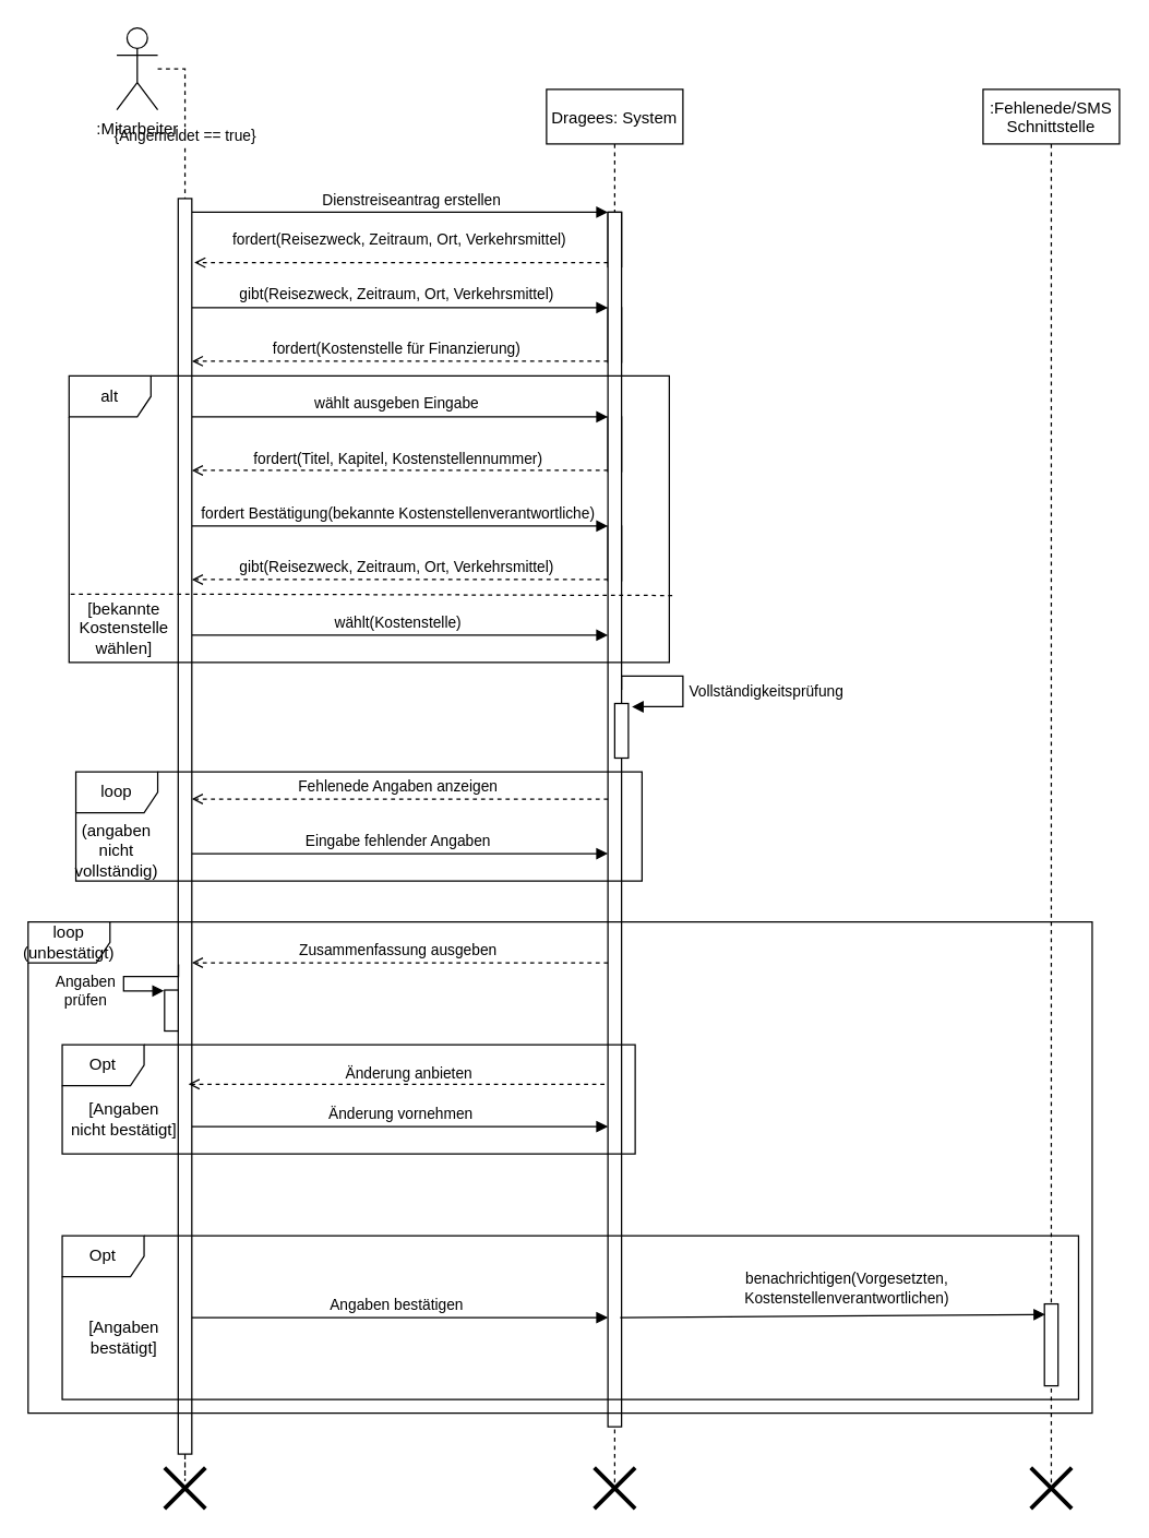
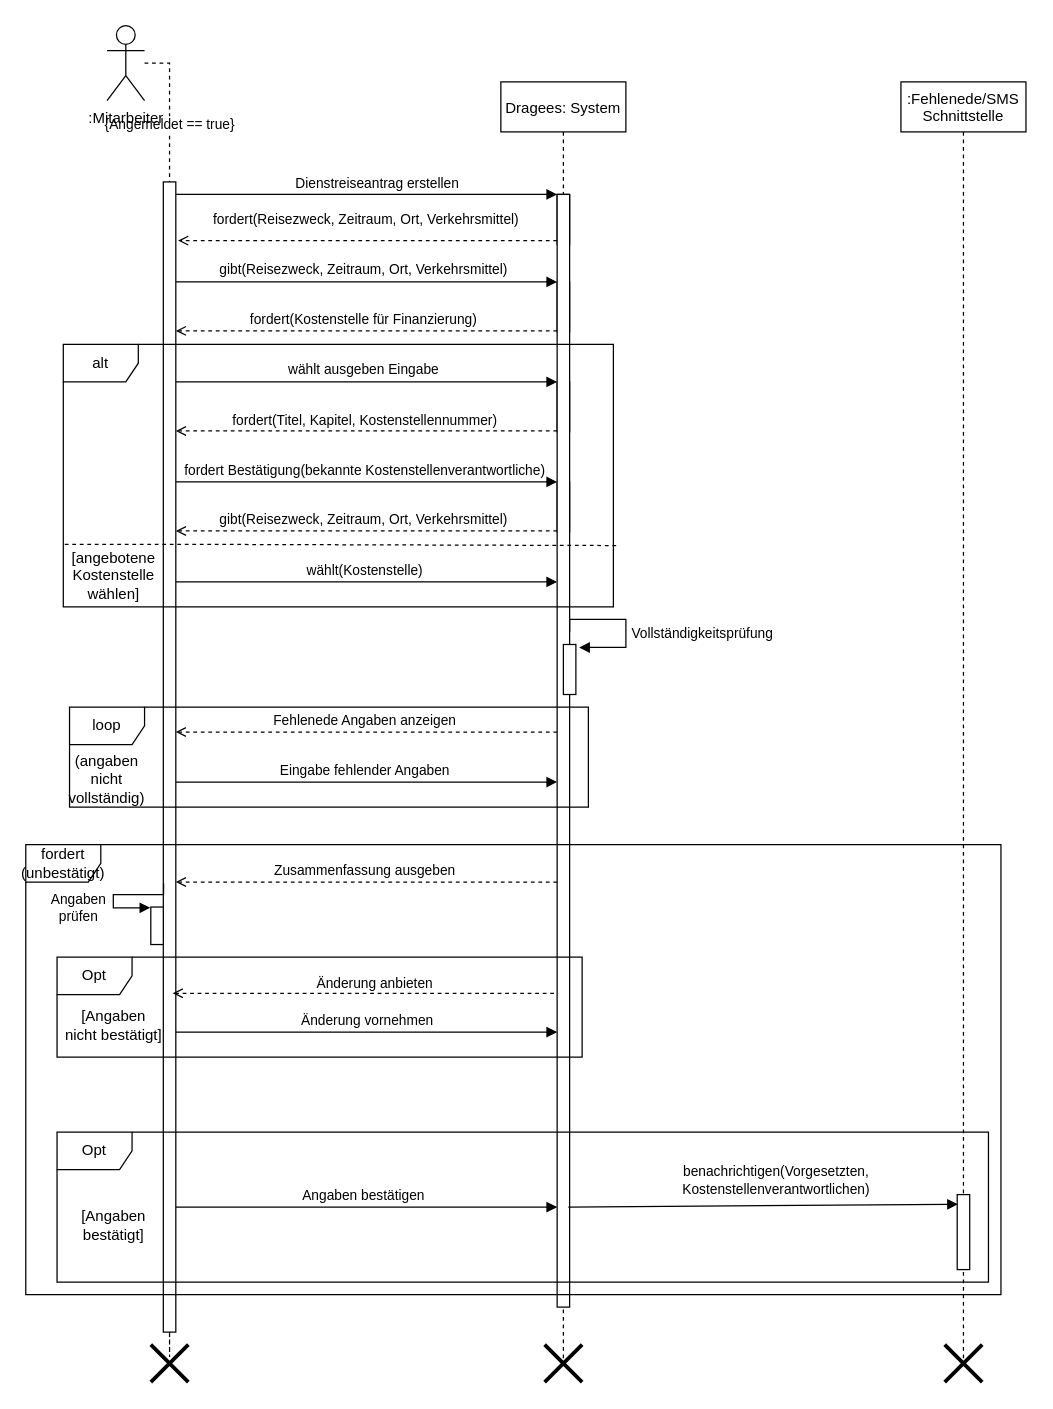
  <mxCell id="0" />
  <mxCell id="1" parent="0" />
  <mxCell id="2" value="Dragees: System" style="shape=umlLifeline;perimeter=lifelinePerimeter;container=1;collapsible=0;recursiveResize=0;rounded=0;shadow=0;strokeWidth=1;" parent="1" vertex="1"><mxGeometry x="400" y="65" width="100" height="1030" as="geometry" /></mxCell>
  <mxCell id="3" value="" style="points=[];perimeter=orthogonalPerimeter;rounded=0;shadow=0;strokeWidth=1;" parent="2" vertex="1"><mxGeometry x="45" y="90" width="10" height="40" as="geometry" /></mxCell>
  <mxCell id="4" value="" style="points=[];perimeter=orthogonalPerimeter;rounded=0;shadow=0;strokeWidth=1;" vertex="1" parent="2"><mxGeometry x="45" y="160" width="10" height="40" as="geometry" /></mxCell>
  <mxCell id="5" style="edgeStyle=orthogonalEdgeStyle;rounded=0;orthogonalLoop=1;jettySize=auto;html=1;endArrow=block;endFill=1;" edge="1" parent="2" target="4"><mxGeometry relative="1" as="geometry"><mxPoint x="-260" y="160.0" as="sourcePoint" /><Array as="points"><mxPoint x="-20" y="160" /><mxPoint x="-20" y="160" /></Array></mxGeometry></mxCell>
  <mxCell id="6" style="rounded=0;orthogonalLoop=1;jettySize=auto;html=1;endArrow=open;endFill=0;entryX=1.005;entryY=0.082;entryDx=0;entryDy=0;entryPerimeter=0;dashed=1;" edge="1" parent="2" source="4"><mxGeometry relative="1" as="geometry"><mxPoint x="-259.95" y="199.2" as="targetPoint" /></mxGeometry></mxCell>
  <mxCell id="7" value="" style="points=[];perimeter=orthogonalPerimeter;rounded=0;shadow=0;strokeWidth=1;" vertex="1" parent="2"><mxGeometry x="45" y="240" width="10" height="40" as="geometry" /></mxCell>
  <mxCell id="8" style="edgeStyle=orthogonalEdgeStyle;rounded=0;orthogonalLoop=1;jettySize=auto;html=1;endArrow=block;endFill=1;" edge="1" parent="2" target="7"><mxGeometry relative="1" as="geometry"><mxPoint x="-260" y="240.0" as="sourcePoint" /><Array as="points"><mxPoint x="-20" y="240" /><mxPoint x="-20" y="240" /></Array></mxGeometry></mxCell>
  <mxCell id="9" style="rounded=0;orthogonalLoop=1;jettySize=auto;html=1;endArrow=open;endFill=0;entryX=1.005;entryY=0.082;entryDx=0;entryDy=0;entryPerimeter=0;dashed=1;" edge="1" parent="2" source="7"><mxGeometry relative="1" as="geometry"><mxPoint x="-259.95" y="279.2" as="targetPoint" /></mxGeometry></mxCell>
  <mxCell id="10" value="&lt;div&gt;fordert(Titel, Kapitel, Kostenstellennummer)&lt;/div&gt;" style="edgeLabel;html=1;align=center;verticalAlign=middle;resizable=0;points=[];" vertex="1" connectable="0" parent="9"><mxGeometry x="0.276" relative="1" as="geometry"><mxPoint x="40" y="-9" as="offset" /></mxGeometry></mxCell>
  <mxCell id="11" value="" style="points=[];perimeter=orthogonalPerimeter;rounded=0;shadow=0;strokeWidth=1;" vertex="1" parent="2"><mxGeometry x="45" y="320" width="10" height="40" as="geometry" /></mxCell>
  <mxCell id="12" style="edgeStyle=orthogonalEdgeStyle;rounded=0;orthogonalLoop=1;jettySize=auto;html=1;endArrow=block;endFill=1;" edge="1" parent="2" target="11"><mxGeometry relative="1" as="geometry"><mxPoint x="-260" y="320.0" as="sourcePoint" /><Array as="points"><mxPoint x="-20" y="320" /><mxPoint x="-20" y="320" /></Array></mxGeometry></mxCell>
  <mxCell id="13" value="fordert Bestätigung(bekannte Kostenstellenverantwortliche)" style="edgeLabel;html=1;align=center;verticalAlign=middle;resizable=0;points=[];" vertex="1" connectable="0" parent="12"><mxGeometry x="-0.122" y="3" relative="1" as="geometry"><mxPoint x="16" y="-7" as="offset" /></mxGeometry></mxCell>
  <mxCell id="14" style="rounded=0;orthogonalLoop=1;jettySize=auto;html=1;endArrow=open;endFill=0;entryX=1.005;entryY=0.082;entryDx=0;entryDy=0;entryPerimeter=0;dashed=1;" edge="1" parent="2" source="11"><mxGeometry relative="1" as="geometry"><mxPoint x="-259.95" y="359.2" as="targetPoint" /></mxGeometry></mxCell>
  <mxCell id="15" value="" style="points=[];perimeter=orthogonalPerimeter;rounded=0;shadow=0;strokeWidth=1;" vertex="1" parent="2"><mxGeometry x="45" y="90" width="10" height="890" as="geometry" /></mxCell>
  <mxCell id="16" style="edgeStyle=orthogonalEdgeStyle;rounded=0;orthogonalLoop=1;jettySize=auto;html=1;endArrow=block;endFill=1;" edge="1" parent="2" target="15"><mxGeometry relative="1" as="geometry"><mxPoint x="-260" y="400.0" as="sourcePoint" /><Array as="points"><mxPoint x="-20" y="400" /><mxPoint x="-20" y="400" /></Array></mxGeometry></mxCell>
  <mxCell id="17" value="&lt;div&gt;wählt(Kostenstelle)&lt;/div&gt;" style="edgeLabel;html=1;align=center;verticalAlign=middle;resizable=0;points=[];" vertex="1" connectable="0" parent="16"><mxGeometry x="-0.025" y="3" relative="1" as="geometry"><mxPoint x="1" y="-7" as="offset" /></mxGeometry></mxCell>
  <mxCell id="18" style="rounded=0;orthogonalLoop=1;jettySize=auto;html=1;endArrow=open;endFill=0;dashed=1;" edge="1" parent="2"><mxGeometry relative="1" as="geometry"><mxPoint x="-260" y="520" as="targetPoint" /><mxPoint x="45" y="520" as="sourcePoint" /><Array as="points"><mxPoint x="-120" y="520" /></Array></mxGeometry></mxCell>
  <mxCell id="19" value="Fehlenede Angaben anzeigen" style="edgeLabel;html=1;align=center;verticalAlign=middle;resizable=0;points=[];" vertex="1" connectable="0" parent="18"><mxGeometry x="0.212" relative="1" as="geometry"><mxPoint x="30" y="-10" as="offset" /></mxGeometry></mxCell>
  <mxCell id="20" style="edgeStyle=orthogonalEdgeStyle;rounded=0;orthogonalLoop=1;jettySize=auto;html=1;endArrow=block;endFill=1;" edge="1" parent="2"><mxGeometry relative="1" as="geometry"><mxPoint x="-260" y="560.0" as="sourcePoint" /><Array as="points"><mxPoint x="-20" y="560" /><mxPoint x="-20" y="560" /></Array><mxPoint x="45" y="560" as="targetPoint" /></mxGeometry></mxCell>
  <mxCell id="21" value="Eingabe fehlender Angaben" style="edgeLabel;html=1;align=center;verticalAlign=middle;resizable=0;points=[];" vertex="1" connectable="0" parent="20"><mxGeometry x="0.019" relative="1" as="geometry"><mxPoint x="-5" y="-10" as="offset" /></mxGeometry></mxCell>
  <mxCell id="22" value="" style="points=[];perimeter=orthogonalPerimeter;rounded=0;shadow=0;strokeWidth=1;" vertex="1" parent="2"><mxGeometry x="50" y="450" width="10" height="40" as="geometry" /></mxCell>
  <mxCell id="23" value=":Fehlenede/SMS&#10;Schnittstelle" style="shape=umlLifeline;perimeter=lifelinePerimeter;container=1;collapsible=0;recursiveResize=0;rounded=0;shadow=0;strokeWidth=1;" parent="1" vertex="1"><mxGeometry x="720" y="65" width="100" height="1030" as="geometry" /></mxCell>
  <mxCell id="24" value="" style="points=[];perimeter=orthogonalPerimeter;rounded=0;shadow=0;strokeWidth=1;" vertex="1" parent="23"><mxGeometry x="45" y="890" width="10" height="60" as="geometry" /></mxCell>
  <mxCell id="25" style="rounded=0;orthogonalLoop=1;jettySize=auto;html=1;endArrow=block;endFill=1;edgeStyle=orthogonalEdgeStyle;entryX=1.26;entryY=0.06;entryDx=0;entryDy=0;entryPerimeter=0;" edge="1" parent="23" target="22"><mxGeometry relative="1" as="geometry"><mxPoint x="-265" y="440.0" as="sourcePoint" /><Array as="points"><mxPoint x="-265" y="430" /><mxPoint x="-220" y="430" /><mxPoint x="-220" y="452" /></Array><mxPoint x="-80" y="440" as="targetPoint" /></mxGeometry></mxCell>
  <mxCell id="26" value="Vollständigkeitsprüfung" style="edgeLabel;html=1;align=center;verticalAlign=middle;resizable=0;points=[];" vertex="1" connectable="0" parent="25"><mxGeometry x="0.01" relative="1" as="geometry"><mxPoint x="60" y="7" as="offset" /></mxGeometry></mxCell>
  <mxCell id="27" value="{Angemeldet == true}" style="edgeStyle=orthogonalEdgeStyle;rounded=0;orthogonalLoop=1;jettySize=auto;html=1;endArrow=none;endFill=0;dashed=1;" edge="1" parent="1" source="28" target="32"><mxGeometry x="0.2" relative="1" as="geometry"><mxPoint as="offset" /></mxGeometry></mxCell>
  <mxCell id="28" value="&lt;div&gt;:Mitarbeiter&lt;/div&gt;&lt;div&gt;&lt;br&gt;&lt;/div&gt;" style="shape=umlActor;verticalLabelPosition=bottom;verticalAlign=top;html=1;outlineConnect=0;" vertex="1" parent="1"><mxGeometry x="85" y="20" width="30" height="60" as="geometry" /></mxCell>
  <mxCell id="29" style="edgeStyle=orthogonalEdgeStyle;rounded=0;orthogonalLoop=1;jettySize=auto;html=1;endArrow=block;endFill=1;" edge="1" parent="1" source="32" target="3"><mxGeometry relative="1" as="geometry"><Array as="points"><mxPoint x="380" y="155" /><mxPoint x="380" y="155" /></Array></mxGeometry></mxCell>
  <mxCell id="30" value="Dienstreiseantrag erstellen" style="edgeLabel;html=1;align=center;verticalAlign=middle;resizable=0;points=[];" vertex="1" connectable="0" parent="29"><mxGeometry x="-0.25" y="2" relative="1" as="geometry"><mxPoint x="46" y="-8" as="offset" /></mxGeometry></mxCell>
  <mxCell id="31" style="edgeStyle=orthogonalEdgeStyle;rounded=0;orthogonalLoop=1;jettySize=auto;html=1;dashed=1;endArrow=none;endFill=0;" edge="1" parent="1" source="32" target="35"><mxGeometry relative="1" as="geometry" /></mxCell>
  <mxCell id="32" value="" style="points=[];perimeter=orthogonalPerimeter;rounded=0;shadow=0;strokeWidth=1;" vertex="1" parent="1"><mxGeometry x="130" y="145" width="10" height="920" as="geometry" /></mxCell>
  <mxCell id="33" style="rounded=0;orthogonalLoop=1;jettySize=auto;html=1;endArrow=open;endFill=0;entryX=1.186;entryY=0.051;entryDx=0;entryDy=0;entryPerimeter=0;dashed=1;edgeStyle=orthogonalEdgeStyle;" edge="1" parent="1" source="3" target="32"><mxGeometry relative="1" as="geometry"><mxPoint x="135" y="205" as="targetPoint" /><Array as="points"><mxPoint x="440" y="192" /><mxPoint x="440" y="192" /></Array></mxGeometry></mxCell>
  <mxCell id="34" value="fordert(Reisezweck, Zeitraum, Ort, Verkehrsmittel) " style="edgeLabel;html=1;align=center;verticalAlign=middle;resizable=0;points=[];" vertex="1" connectable="0" parent="33"><mxGeometry x="0.137" relative="1" as="geometry"><mxPoint x="18" y="-17" as="offset" /></mxGeometry></mxCell>
  <mxCell id="35" value="" style="shape=umlDestroy;whiteSpace=wrap;html=1;strokeWidth=3;" vertex="1" parent="1"><mxGeometry x="120" y="1075" width="30" height="30" as="geometry" /></mxCell>
  <mxCell id="36" value="" style="shape=umlDestroy;whiteSpace=wrap;html=1;strokeWidth=3;" vertex="1" parent="1"><mxGeometry x="435" y="1075" width="30" height="30" as="geometry" /></mxCell>
  <mxCell id="37" value="" style="shape=umlDestroy;whiteSpace=wrap;html=1;strokeWidth=3;" vertex="1" parent="1"><mxGeometry x="755" y="1075" width="30" height="30" as="geometry" /></mxCell>
  <mxCell id="38" style="rounded=0;orthogonalLoop=1;jettySize=auto;html=1;endArrow=block;endFill=1;entryX=0.059;entryY=0.128;entryDx=0;entryDy=0;entryPerimeter=0;" edge="1" parent="1" target="24"><mxGeometry relative="1" as="geometry"><mxPoint x="454" y="965" as="sourcePoint" /></mxGeometry></mxCell>
  <mxCell id="39" value="benachrichtigen(Vorgesetzten,&lt;br&gt;Kostenstellenverantwortlichen)" style="edgeLabel;html=1;align=center;verticalAlign=middle;resizable=0;points=[];" vertex="1" connectable="0" parent="38"><mxGeometry x="-0.152" y="1" relative="1" as="geometry"><mxPoint x="34" y="-20" as="offset" /></mxGeometry></mxCell>
  <mxCell id="40" value="&lt;div&gt;alt&lt;/div&gt;" style="shape=umlFrame;whiteSpace=wrap;html=1;gradientColor=none;swimlaneFillColor=none;shadow=0;sketch=0;" vertex="1" parent="1"><mxGeometry x="50" y="275" width="440" height="210" as="geometry" /></mxCell>
  <mxCell id="41" value="gibt(Reisezweck, Zeitraum, Ort, Verkehrsmittel) " style="edgeLabel;html=1;align=center;verticalAlign=middle;resizable=0;points=[];" vertex="1" connectable="0" parent="1"><mxGeometry x="289.999" y="214.998" as="geometry" /></mxCell>
  <mxCell id="42" value="fordert(Kostenstelle für Finanzierung)" style="edgeLabel;html=1;align=center;verticalAlign=middle;resizable=0;points=[];" vertex="1" connectable="0" parent="1"><mxGeometry x="289.999" y="254.998" as="geometry" /></mxCell>
  <mxCell id="43" value="wählt ausgeben Eingabe" style="edgeLabel;html=1;align=center;verticalAlign=middle;resizable=0;points=[];" vertex="1" connectable="0" parent="1"><mxGeometry x="289.999" y="294.998" as="geometry" /></mxCell>
  <mxCell id="44" value="gibt(Reisezweck, Zeitraum, Ort, Verkehrsmittel) " style="edgeLabel;html=1;align=center;verticalAlign=middle;resizable=0;points=[];" vertex="1" connectable="0" parent="1"><mxGeometry x="289.999" y="414.998" as="geometry" /></mxCell>
  <mxCell id="45" style="rounded=0;orthogonalLoop=1;jettySize=auto;html=1;endArrow=none;endFill=0;dashed=1;exitX=1.005;exitY=0.766;exitDx=0;exitDy=0;exitPerimeter=0;" edge="1" parent="1" source="40"><mxGeometry relative="1" as="geometry"><mxPoint x="50" y="435" as="targetPoint" /><mxPoint x="355" y="435" as="sourcePoint" /><Array as="points"><mxPoint x="190" y="435" /></Array></mxGeometry></mxCell>
- <mxCell id="46" value="[bekannte&lt;br&gt;Kostenstelle&lt;br&gt;wählen]" style="text;html=1;align=center;verticalAlign=middle;resizable=0;points=[];autosize=1;strokeColor=none;fillColor=none;" vertex="1" parent="1"><mxGeometry x="50" y="435" width="80" height="50" as="geometry" /></mxCell>
+ <mxCell id="46" value="[angebotene&lt;br&gt;Kostenstelle&lt;br&gt;wählen]" style="text;html=1;align=center;verticalAlign=middle;resizable=0;points=[];autosize=1;strokeColor=none;fillColor=none;" vertex="1" parent="1"><mxGeometry x="50" y="435" width="80" height="50" as="geometry" /></mxCell>
  <mxCell id="47" style="rounded=0;orthogonalLoop=1;jettySize=auto;html=1;endArrow=open;endFill=0;entryX=1.005;entryY=0.082;entryDx=0;entryDy=0;entryPerimeter=0;dashed=1;" edge="1" parent="1"><mxGeometry relative="1" as="geometry"><mxPoint x="140.05" y="705" as="targetPoint" /><mxPoint x="445" y="705" as="sourcePoint" /></mxGeometry></mxCell>
  <mxCell id="48" value="Zusammenfassung ausgeben" style="edgeLabel;html=1;align=center;verticalAlign=middle;resizable=0;points=[];" vertex="1" connectable="0" parent="47"><mxGeometry x="0.16" relative="1" as="geometry"><mxPoint x="22" y="-10" as="offset" /></mxGeometry></mxCell>
  <mxCell id="49" style="edgeStyle=orthogonalEdgeStyle;rounded=0;orthogonalLoop=1;jettySize=auto;html=1;endArrow=block;endFill=1;" edge="1" parent="1"><mxGeometry relative="1" as="geometry"><mxPoint x="140" y="825.01" as="sourcePoint" /><Array as="points"><mxPoint x="380" y="825.01" /><mxPoint x="380" y="825.01" /></Array><mxPoint x="445" y="825.01" as="targetPoint" /></mxGeometry></mxCell>
  <mxCell id="50" value="Änderung vornehmen" style="edgeLabel;html=1;align=center;verticalAlign=middle;resizable=0;points=[];" vertex="1" connectable="0" parent="49"><mxGeometry x="-0.397" y="2" relative="1" as="geometry"><mxPoint x="61" y="-8" as="offset" /></mxGeometry></mxCell>
  <mxCell id="51" style="rounded=0;orthogonalLoop=1;jettySize=auto;html=1;endArrow=open;endFill=0;entryX=1.005;entryY=0.082;entryDx=0;entryDy=0;entryPerimeter=0;dashed=1;" edge="1" parent="1"><mxGeometry relative="1" as="geometry"><mxPoint x="137.52" y="794" as="targetPoint" /><mxPoint x="442.47" y="794" as="sourcePoint" /></mxGeometry></mxCell>
  <mxCell id="52" value="&lt;div&gt;Änderung anbieten&lt;/div&gt;" style="edgeLabel;html=1;align=center;verticalAlign=middle;resizable=0;points=[];" vertex="1" connectable="0" parent="51"><mxGeometry x="-0.057" y="-2" relative="1" as="geometry"><mxPoint y="-7" as="offset" /></mxGeometry></mxCell>
  <mxCell id="53" style="edgeStyle=orthogonalEdgeStyle;rounded=0;orthogonalLoop=1;jettySize=auto;html=1;endArrow=block;endFill=1;" edge="1" parent="1"><mxGeometry relative="1" as="geometry"><mxPoint x="140" y="965.02" as="sourcePoint" /><Array as="points"><mxPoint x="380" y="965.02" /><mxPoint x="380" y="965.02" /></Array><mxPoint x="445" y="965.02" as="targetPoint" /></mxGeometry></mxCell>
  <mxCell id="54" value="Angaben bestätigen " style="edgeLabel;html=1;align=center;verticalAlign=middle;resizable=0;points=[];" vertex="1" connectable="0" parent="53"><mxGeometry x="0.357" relative="1" as="geometry"><mxPoint x="-57" y="-10" as="offset" /></mxGeometry></mxCell>
  <mxCell id="55" value="&lt;div&gt;&lt;br&gt;&lt;/div&gt;&lt;div&gt;&lt;br&gt;&lt;/div&gt;&lt;div&gt;&lt;br&gt;&lt;/div&gt;&lt;div&gt;&lt;br&gt;&lt;/div&gt;&lt;div&gt;loop&lt;/div&gt;&lt;div&gt;&lt;br&gt;&lt;/div&gt;&lt;div&gt; (angaben nicht vollständig)&lt;/div&gt;" style="shape=umlFrame;whiteSpace=wrap;html=1;gradientColor=none;swimlaneFillColor=none;shadow=0;sketch=0;" vertex="1" parent="1"><mxGeometry x="55" y="565" width="415" height="80" as="geometry" /></mxCell>
  <mxCell id="56" value="" style="points=[];perimeter=orthogonalPerimeter;rounded=0;shadow=0;strokeWidth=1;" vertex="1" parent="1"><mxGeometry x="120" y="725" width="10" height="30" as="geometry" /></mxCell>
  <mxCell id="57" style="rounded=0;orthogonalLoop=1;jettySize=auto;html=1;endArrow=block;endFill=1;edgeStyle=orthogonalEdgeStyle;entryX=-0.042;entryY=0.02;entryDx=0;entryDy=0;entryPerimeter=0;exitX=0.023;exitY=0.61;exitDx=0;exitDy=0;exitPerimeter=0;" edge="1" parent="1" target="56" source="32"><mxGeometry relative="1" as="geometry"><mxPoint x="125" y="715" as="sourcePoint" /><Array as="points"><mxPoint x="130" y="715" /><mxPoint x="90" y="715" /><mxPoint x="90" y="726" /></Array><mxPoint x="-400" y="675" as="targetPoint" /></mxGeometry></mxCell>
  <mxCell id="58" value="Angaben&lt;br&gt;prüfen" style="edgeLabel;html=1;align=center;verticalAlign=middle;resizable=0;points=[];" vertex="1" connectable="0" parent="57"><mxGeometry x="-0.095" relative="1" as="geometry"><mxPoint x="-38" y="10" as="offset" /></mxGeometry></mxCell>
  <mxCell id="59" value="Opt" style="shape=umlFrame;whiteSpace=wrap;html=1;gradientColor=none;swimlaneFillColor=none;shadow=0;sketch=0;" vertex="1" parent="1"><mxGeometry x="45" y="765" width="420" height="80" as="geometry" /></mxCell>
  <mxCell id="60" value="[Angaben &lt;br&gt;nicht bestätigt]" style="text;html=1;align=center;verticalAlign=middle;resizable=0;points=[];autosize=1;strokeColor=none;fillColor=none;" vertex="1" parent="1"><mxGeometry x="45" y="805" width="90" height="30" as="geometry" /></mxCell>
  <mxCell id="61" value="Opt" style="shape=umlFrame;whiteSpace=wrap;html=1;gradientColor=none;swimlaneFillColor=none;shadow=0;sketch=0;" vertex="1" parent="1"><mxGeometry x="45" y="905" width="745" height="120" as="geometry" /></mxCell>
  <mxCell id="62" value="[Angaben &lt;br&gt;bestätigt]" style="text;html=1;align=center;verticalAlign=middle;resizable=0;points=[];autosize=1;strokeColor=none;fillColor=none;" vertex="1" parent="1"><mxGeometry x="55" y="965" width="70" height="30" as="geometry" /></mxCell>
- <mxCell id="63" value="loop (unbestätigt)" style="shape=umlFrame;whiteSpace=wrap;html=1;gradientColor=none;swimlaneFillColor=none;shadow=0;sketch=0;" vertex="1" parent="1"><mxGeometry x="20" y="675" width="780" height="360" as="geometry" /></mxCell>
+ <mxCell id="63" value="fordert (unbestätigt)" style="shape=umlFrame;whiteSpace=wrap;html=1;gradientColor=none;swimlaneFillColor=none;shadow=0;sketch=0;" vertex="1" parent="1"><mxGeometry x="20" y="675" width="780" height="360" as="geometry" /></mxCell>
